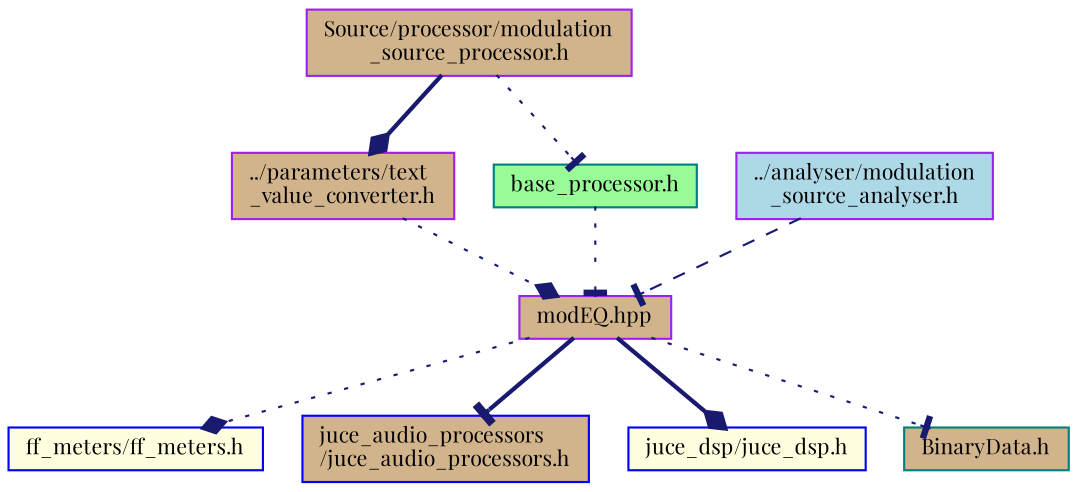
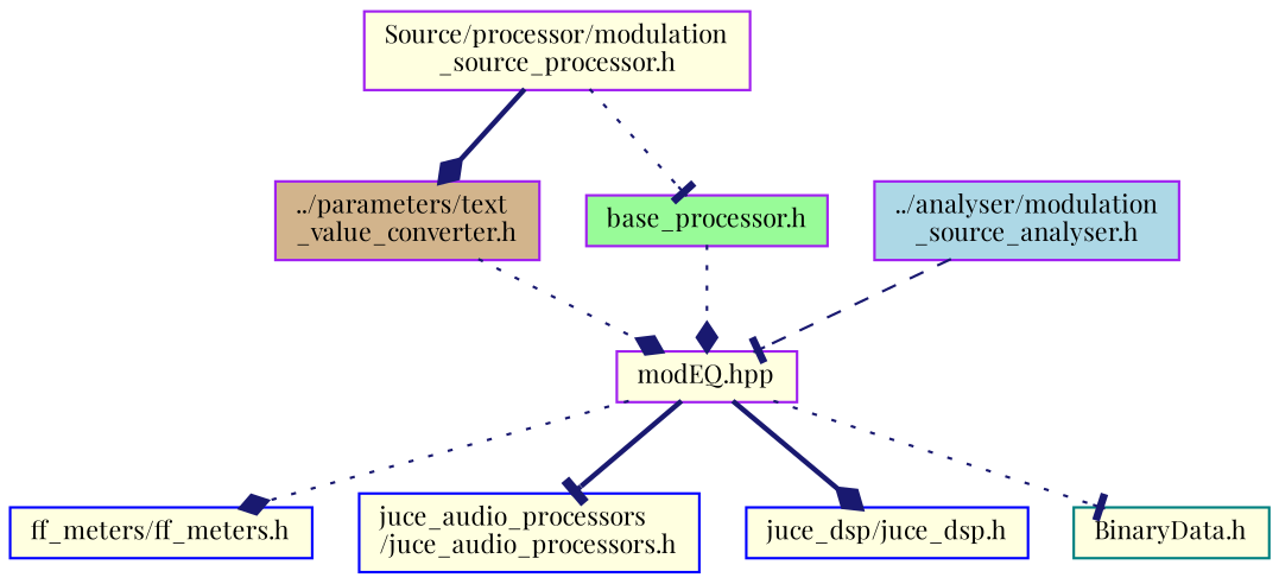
  digraph {
    fontname="Playfair Display"
    node [color=purple fillcolor=lightyellow fontname="Playfair Display" fontsize=10 shape=record style=filled]
    edge [arrowhead=diamond color=midnightblue fontname="Playfair Display" fontsize=10 labelfontname=Helvetica labelfontsize=10 style=dotted]
-   n1 [fillcolor=tan fontcolor=black height=0.2 label="Source/processor/modulation\l_source_processor.h" width=0.4]
+   n1 [fontcolor=black height=0.2 label="Source/processor/modulation\l_source_processor.h" width=0.4]
    n2 [fillcolor=tan height=0.2 label="../parameters/text\l_value_converter.h" width=0.4]
-   n3 [color=teal fillcolor=palegreen height=0.2 label="base_processor.h" width=0.4]
+   n3 [fillcolor=palegreen height=0.2 label="base_processor.h" width=0.4]
    n4 [fillcolor=lightblue height=0.2 label="../analyser/modulation\l_source_analyser.h" width=0.4]
-   n5 [fillcolor=tan height=0.2 label="modEQ.hpp" width=0.4]
+   n5 [height=0.2 label="modEQ.hpp" width=0.4]
    n6 [color=blue height=0.2 label="ff_meters/ff_meters.h" width=0.4]
-   n7 [color=blue fillcolor=tan height=0.2 label="juce_audio_processors\l/juce_audio_processors.h" width=0.4]
+   n7 [color=blue height=0.2 label="juce_audio_processors\l/juce_audio_processors.h" width=0.4]
    n8 [color=blue height=0.2 label="juce_dsp/juce_dsp.h" width=0.4]
-   n9 [color=teal fillcolor=tan height=0.2 label="BinaryData.h" width=0.4]
+   n9 [color=teal height=0.2 label="BinaryData.h" width=0.4]
    n1 -> n2 [style=bold]
    n1 -> n3 [arrowhead=tee]
    n2 -> n5
-   n3 -> n5 [arrowhead=tee]
+   n3 -> n5
    n4 -> n5 [arrowhead=tee style=dashed]
    n5 -> n6
    n5 -> n7 [arrowhead=tee style=bold]
    n5 -> n8 [style=bold]
    n5 -> n9 [arrowhead=tee]
  }
